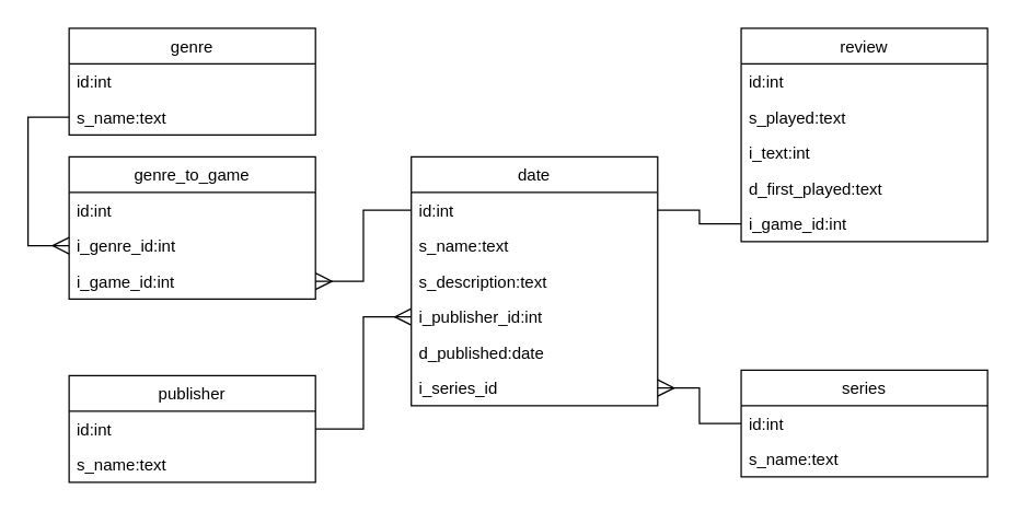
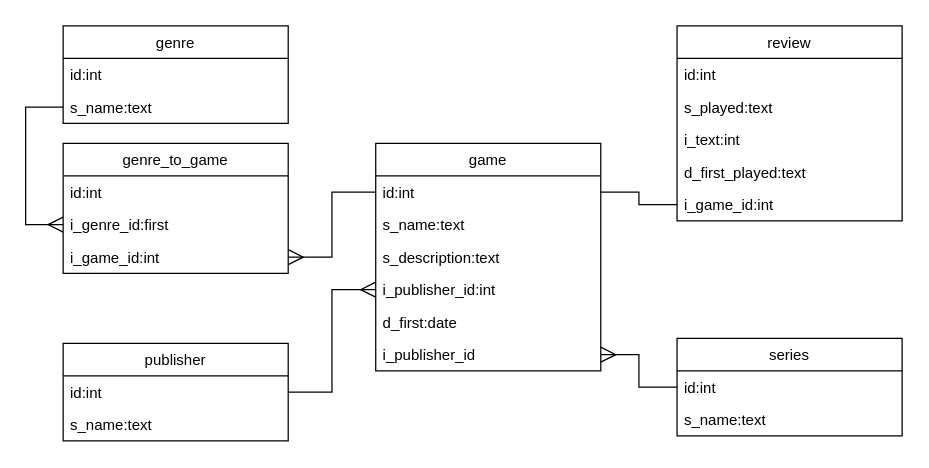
  <mxCell id="0" />
  <mxCell id="1" parent="0" />
- <mxCell id="2" value="date" style="swimlane;fontStyle=0;childLayout=stackLayout;horizontal=1;startSize=26;fillColor=none;horizontalStack=0;resizeParent=1;resizeParentMax=0;resizeLast=0;collapsible=1;marginBottom=0;" parent="1" vertex="1"><mxGeometry x="300" y="114" width="180" height="182" as="geometry" /></mxCell>
+ <mxCell id="2" value="game" style="swimlane;fontStyle=0;childLayout=stackLayout;horizontal=1;startSize=26;fillColor=none;horizontalStack=0;resizeParent=1;resizeParentMax=0;resizeLast=0;collapsible=1;marginBottom=0;" parent="1" vertex="1"><mxGeometry x="300" y="114" width="180" height="182" as="geometry" /></mxCell>
  <mxCell id="3" value="id:int&#10;" style="text;strokeColor=none;fillColor=none;align=left;verticalAlign=top;spacingLeft=4;spacingRight=4;overflow=hidden;rotatable=0;points=[[0,0.5],[1,0.5]];portConstraint=eastwest;" parent="2" vertex="1"><mxGeometry y="26" width="180" height="26" as="geometry" /></mxCell>
  <mxCell id="4" value="s_name:text&#10;" style="text;strokeColor=none;fillColor=none;align=left;verticalAlign=top;spacingLeft=4;spacingRight=4;overflow=hidden;rotatable=0;points=[[0,0.5],[1,0.5]];portConstraint=eastwest;" parent="2" vertex="1"><mxGeometry y="52" width="180" height="26" as="geometry" /></mxCell>
  <mxCell id="5" value="s_description:text&#10;" style="text;strokeColor=none;fillColor=none;align=left;verticalAlign=top;spacingLeft=4;spacingRight=4;overflow=hidden;rotatable=0;points=[[0,0.5],[1,0.5]];portConstraint=eastwest;" parent="2" vertex="1"><mxGeometry y="78" width="180" height="26" as="geometry" /></mxCell>
  <mxCell id="6" value="i_publisher_id:int&#10;" style="text;strokeColor=none;fillColor=none;align=left;verticalAlign=top;spacingLeft=4;spacingRight=4;overflow=hidden;rotatable=0;points=[[0,0.5],[1,0.5]];portConstraint=eastwest;" parent="2" vertex="1"><mxGeometry y="104" width="180" height="26" as="geometry" /></mxCell>
- <mxCell id="7" value="d_published:date&#10;" style="text;strokeColor=none;fillColor=none;align=left;verticalAlign=top;spacingLeft=4;spacingRight=4;overflow=hidden;rotatable=0;points=[[0,0.5],[1,0.5]];portConstraint=eastwest;" parent="2" vertex="1"><mxGeometry y="130" width="180" height="26" as="geometry" /></mxCell>
- <mxCell id="8" value="i_series_id&#10;" style="text;strokeColor=none;fillColor=none;align=left;verticalAlign=top;spacingLeft=4;spacingRight=4;overflow=hidden;rotatable=0;points=[[0,0.5],[1,0.5]];portConstraint=eastwest;" vertex="1" parent="2"><mxGeometry y="156" width="180" height="26" as="geometry" /></mxCell>
+ <mxCell id="7" value="d_first:date&#10;" style="text;strokeColor=none;fillColor=none;align=left;verticalAlign=top;spacingLeft=4;spacingRight=4;overflow=hidden;rotatable=0;points=[[0,0.5],[1,0.5]];portConstraint=eastwest;" parent="2" vertex="1"><mxGeometry y="130" width="180" height="26" as="geometry" /></mxCell>
+ <mxCell id="8" value="i_publisher_id&#10;" style="text;strokeColor=none;fillColor=none;align=left;verticalAlign=top;spacingLeft=4;spacingRight=4;overflow=hidden;rotatable=0;points=[[0,0.5],[1,0.5]];portConstraint=eastwest;" vertex="1" parent="2"><mxGeometry y="156" width="180" height="26" as="geometry" /></mxCell>
  <mxCell id="9" value="publisher" style="swimlane;fontStyle=0;childLayout=stackLayout;horizontal=1;startSize=26;fillColor=none;horizontalStack=0;resizeParent=1;resizeParentMax=0;resizeLast=0;collapsible=1;marginBottom=0;" parent="1" vertex="1"><mxGeometry x="50" y="274" width="180" height="78" as="geometry" /></mxCell>
  <mxCell id="10" value="id:int&#10;" style="text;strokeColor=none;fillColor=none;align=left;verticalAlign=top;spacingLeft=4;spacingRight=4;overflow=hidden;rotatable=0;points=[[0,0.5],[1,0.5]];portConstraint=eastwest;" parent="9" vertex="1"><mxGeometry y="26" width="180" height="26" as="geometry" /></mxCell>
  <mxCell id="11" value="s_name:text&#10;" style="text;strokeColor=none;fillColor=none;align=left;verticalAlign=top;spacingLeft=4;spacingRight=4;overflow=hidden;rotatable=0;points=[[0,0.5],[1,0.5]];portConstraint=eastwest;" parent="9" vertex="1"><mxGeometry y="52" width="180" height="26" as="geometry" /></mxCell>
  <mxCell id="12" value="genre" style="swimlane;fontStyle=0;childLayout=stackLayout;horizontal=1;startSize=26;fillColor=none;horizontalStack=0;resizeParent=1;resizeParentMax=0;resizeLast=0;collapsible=1;marginBottom=0;" parent="1" vertex="1"><mxGeometry x="50" y="20" width="180" height="78" as="geometry" /></mxCell>
  <mxCell id="13" value="id:int&#10;" style="text;strokeColor=none;fillColor=none;align=left;verticalAlign=top;spacingLeft=4;spacingRight=4;overflow=hidden;rotatable=0;points=[[0,0.5],[1,0.5]];portConstraint=eastwest;" parent="12" vertex="1"><mxGeometry y="26" width="180" height="26" as="geometry" /></mxCell>
  <mxCell id="14" value="s_name:text&#10;" style="text;strokeColor=none;fillColor=none;align=left;verticalAlign=top;spacingLeft=4;spacingRight=4;overflow=hidden;rotatable=0;points=[[0,0.5],[1,0.5]];portConstraint=eastwest;" parent="12" vertex="1"><mxGeometry y="52" width="180" height="26" as="geometry" /></mxCell>
  <mxCell id="15" value="review" style="swimlane;fontStyle=0;childLayout=stackLayout;horizontal=1;startSize=26;fillColor=none;horizontalStack=0;resizeParent=1;resizeParentMax=0;resizeLast=0;collapsible=1;marginBottom=0;" parent="1" vertex="1"><mxGeometry x="541" y="20" width="180" height="156" as="geometry" /></mxCell>
  <mxCell id="16" value="id:int&#10;" style="text;strokeColor=none;fillColor=none;align=left;verticalAlign=top;spacingLeft=4;spacingRight=4;overflow=hidden;rotatable=0;points=[[0,0.5],[1,0.5]];portConstraint=eastwest;" parent="15" vertex="1"><mxGeometry y="26" width="180" height="26" as="geometry" /></mxCell>
  <mxCell id="17" value="s_played:text&#10;" style="text;strokeColor=none;fillColor=none;align=left;verticalAlign=top;spacingLeft=4;spacingRight=4;overflow=hidden;rotatable=0;points=[[0,0.5],[1,0.5]];portConstraint=eastwest;" parent="15" vertex="1"><mxGeometry y="52" width="180" height="26" as="geometry" /></mxCell>
  <mxCell id="18" value="i_text:int&#10;" style="text;strokeColor=none;fillColor=none;align=left;verticalAlign=top;spacingLeft=4;spacingRight=4;overflow=hidden;rotatable=0;points=[[0,0.5],[1,0.5]];portConstraint=eastwest;" parent="15" vertex="1"><mxGeometry y="78" width="180" height="26" as="geometry" /></mxCell>
  <mxCell id="19" value="d_first_played:text&#10;" style="text;strokeColor=none;fillColor=none;align=left;verticalAlign=top;spacingLeft=4;spacingRight=4;overflow=hidden;rotatable=0;points=[[0,0.5],[1,0.5]];portConstraint=eastwest;" parent="15" vertex="1"><mxGeometry y="104" width="180" height="26" as="geometry" /></mxCell>
  <mxCell id="20" value="i_game_id:int&#10;" style="text;strokeColor=none;fillColor=none;align=left;verticalAlign=top;spacingLeft=4;spacingRight=4;overflow=hidden;rotatable=0;points=[[0,0.5],[1,0.5]];portConstraint=eastwest;" parent="15" vertex="1"><mxGeometry y="130" width="180" height="26" as="geometry" /></mxCell>
  <mxCell id="21" style="edgeStyle=orthogonalEdgeStyle;rounded=0;orthogonalLoop=1;jettySize=auto;html=1;exitX=0;exitY=0.5;exitDx=0;exitDy=0;entryX=0;entryY=0.5;entryDx=0;entryDy=0;endArrow=ERmany;endFill=0;startSize=10;endSize=10;" parent="1" source="14" target="26" edge="1"><mxGeometry relative="1" as="geometry"><Array as="points"><mxPoint x="20" y="85" /><mxPoint x="20" y="179" /></Array><mxPoint x="50" y="85" as="sourcePoint" /></mxGeometry></mxCell>
  <mxCell id="22" style="edgeStyle=orthogonalEdgeStyle;rounded=0;orthogonalLoop=1;jettySize=auto;html=1;exitX=1;exitY=0.5;exitDx=0;exitDy=0;entryX=0;entryY=0.5;entryDx=0;entryDy=0;startSize=10;endArrow=ERmany;endFill=0;endSize=10;" parent="1" source="10" target="6" edge="1"><mxGeometry relative="1" as="geometry" /></mxCell>
  <mxCell id="23" style="edgeStyle=orthogonalEdgeStyle;rounded=0;orthogonalLoop=1;jettySize=auto;html=1;exitX=0;exitY=0.5;exitDx=0;exitDy=0;entryX=1;entryY=0.5;entryDx=0;entryDy=0;startSize=10;endArrow=none;endFill=0;endSize=10;" parent="1" source="20" target="3" edge="1"><mxGeometry relative="1" as="geometry" /></mxCell>
  <mxCell id="24" value="genre_to_game" style="swimlane;fontStyle=0;childLayout=stackLayout;horizontal=1;startSize=26;fillColor=none;horizontalStack=0;resizeParent=1;resizeParentMax=0;resizeLast=0;collapsible=1;marginBottom=0;" parent="1" vertex="1"><mxGeometry x="50" y="114" width="180" height="104" as="geometry" /></mxCell>
  <mxCell id="25" value="id:int&#10;" style="text;strokeColor=none;fillColor=none;align=left;verticalAlign=top;spacingLeft=4;spacingRight=4;overflow=hidden;rotatable=0;points=[[0,0.5],[1,0.5]];portConstraint=eastwest;" parent="24" vertex="1"><mxGeometry y="26" width="180" height="26" as="geometry" /></mxCell>
- <mxCell id="26" value="i_genre_id:int&#10;" style="text;strokeColor=none;fillColor=none;align=left;verticalAlign=top;spacingLeft=4;spacingRight=4;overflow=hidden;rotatable=0;points=[[0,0.5],[1,0.5]];portConstraint=eastwest;" parent="24" vertex="1"><mxGeometry y="52" width="180" height="26" as="geometry" /></mxCell>
+ <mxCell id="26" value="i_genre_id:first&#10;" style="text;strokeColor=none;fillColor=none;align=left;verticalAlign=top;spacingLeft=4;spacingRight=4;overflow=hidden;rotatable=0;points=[[0,0.5],[1,0.5]];portConstraint=eastwest;" parent="24" vertex="1"><mxGeometry y="52" width="180" height="26" as="geometry" /></mxCell>
  <mxCell id="27" value="i_game_id:int&#10;" style="text;strokeColor=none;fillColor=none;align=left;verticalAlign=top;spacingLeft=4;spacingRight=4;overflow=hidden;rotatable=0;points=[[0,0.5],[1,0.5]];portConstraint=eastwest;" parent="24" vertex="1"><mxGeometry y="78" width="180" height="26" as="geometry" /></mxCell>
  <mxCell id="28" style="edgeStyle=orthogonalEdgeStyle;rounded=0;orthogonalLoop=1;jettySize=auto;html=1;exitX=1;exitY=0.5;exitDx=0;exitDy=0;entryX=0;entryY=0.5;entryDx=0;entryDy=0;startArrow=ERmany;startFill=0;endSize=6;startSize=10;endArrow=none;endFill=0;" parent="1" source="27" target="3" edge="1"><mxGeometry relative="1" as="geometry" /></mxCell>
  <mxCell id="29" value="&#10;series&#10;" style="swimlane;fontStyle=0;childLayout=stackLayout;horizontal=1;startSize=26;fillColor=none;horizontalStack=0;resizeParent=1;resizeParentMax=0;resizeLast=0;collapsible=1;marginBottom=0;" vertex="1" parent="1"><mxGeometry x="541" y="270" width="180" height="78" as="geometry" /></mxCell>
  <mxCell id="30" value="id:int&#10;" style="text;strokeColor=none;fillColor=none;align=left;verticalAlign=top;spacingLeft=4;spacingRight=4;overflow=hidden;rotatable=0;points=[[0,0.5],[1,0.5]];portConstraint=eastwest;" vertex="1" parent="29"><mxGeometry y="26" width="180" height="26" as="geometry" /></mxCell>
  <mxCell id="31" value="s_name:text&#10;" style="text;strokeColor=none;fillColor=none;align=left;verticalAlign=top;spacingLeft=4;spacingRight=4;overflow=hidden;rotatable=0;points=[[0,0.5],[1,0.5]];portConstraint=eastwest;" vertex="1" parent="29"><mxGeometry y="52" width="180" height="26" as="geometry" /></mxCell>
  <mxCell id="32" style="edgeStyle=orthogonalEdgeStyle;rounded=0;orthogonalLoop=1;jettySize=auto;html=1;exitX=0;exitY=0.5;exitDx=0;exitDy=0;entryX=1;entryY=0.5;entryDx=0;entryDy=0;endArrow=ERmany;endFill=0;endSize=10;" edge="1" parent="1" source="30" target="8"><mxGeometry relative="1" as="geometry" /></mxCell>
